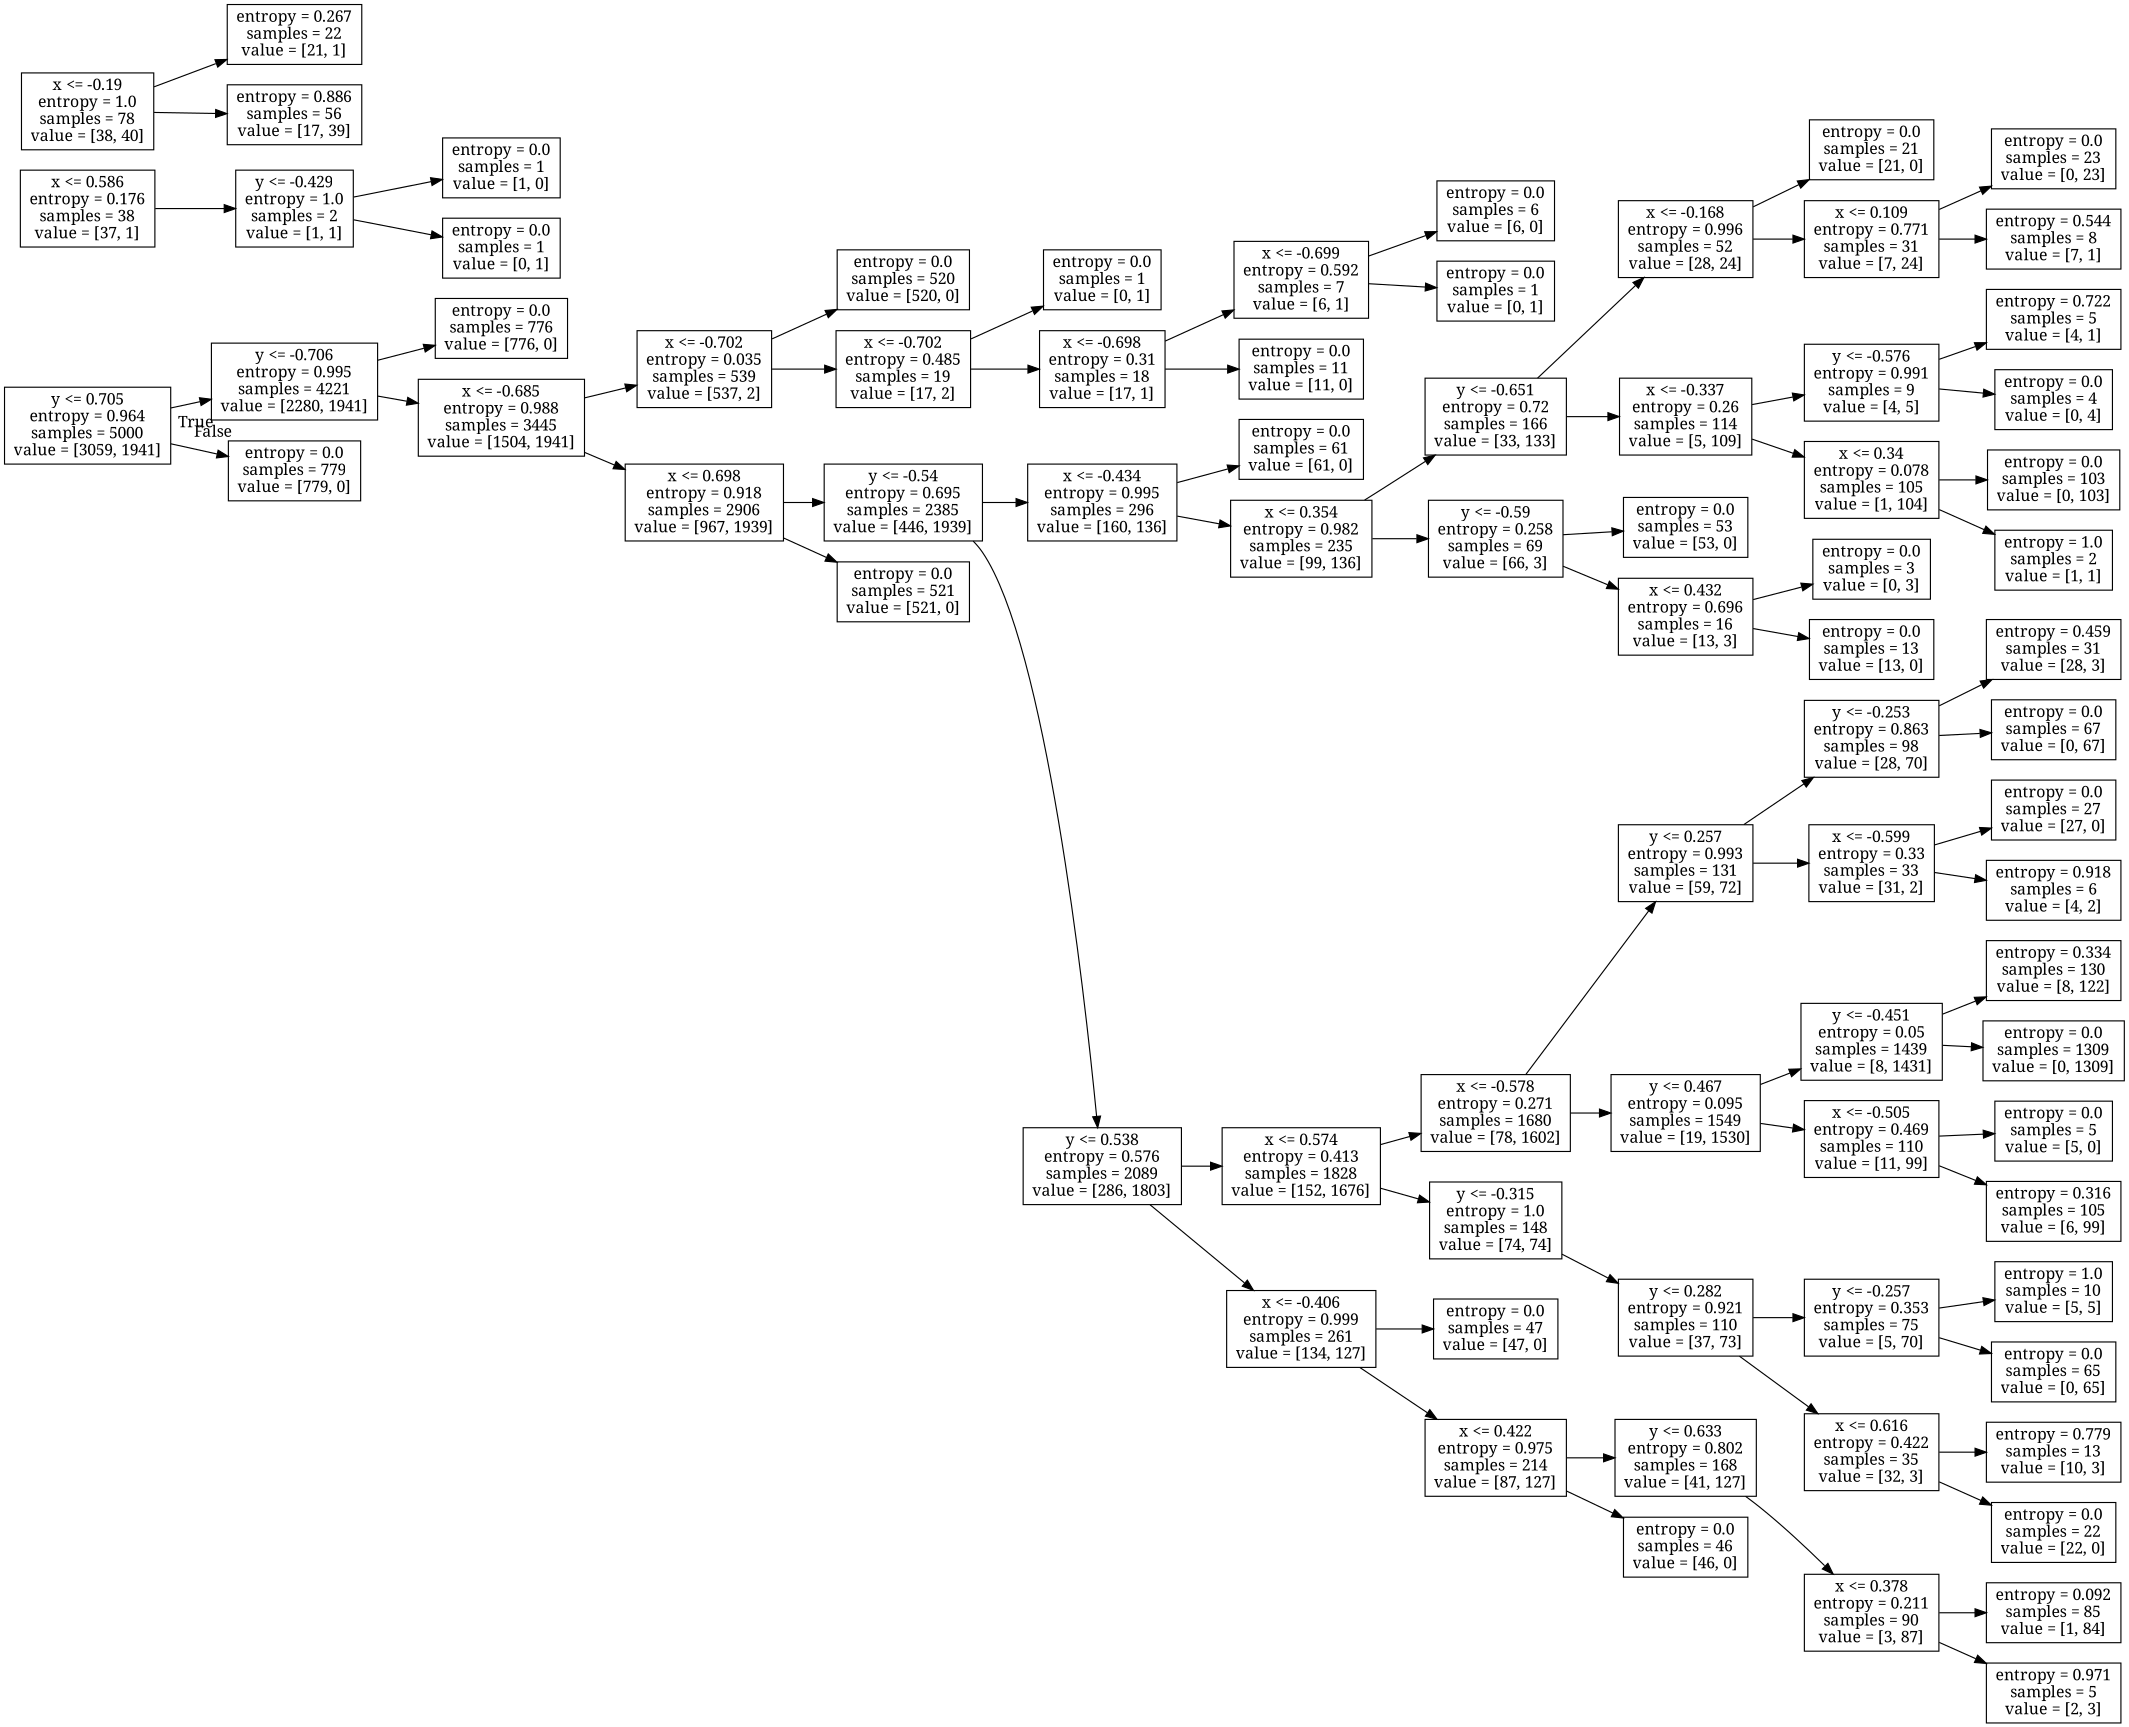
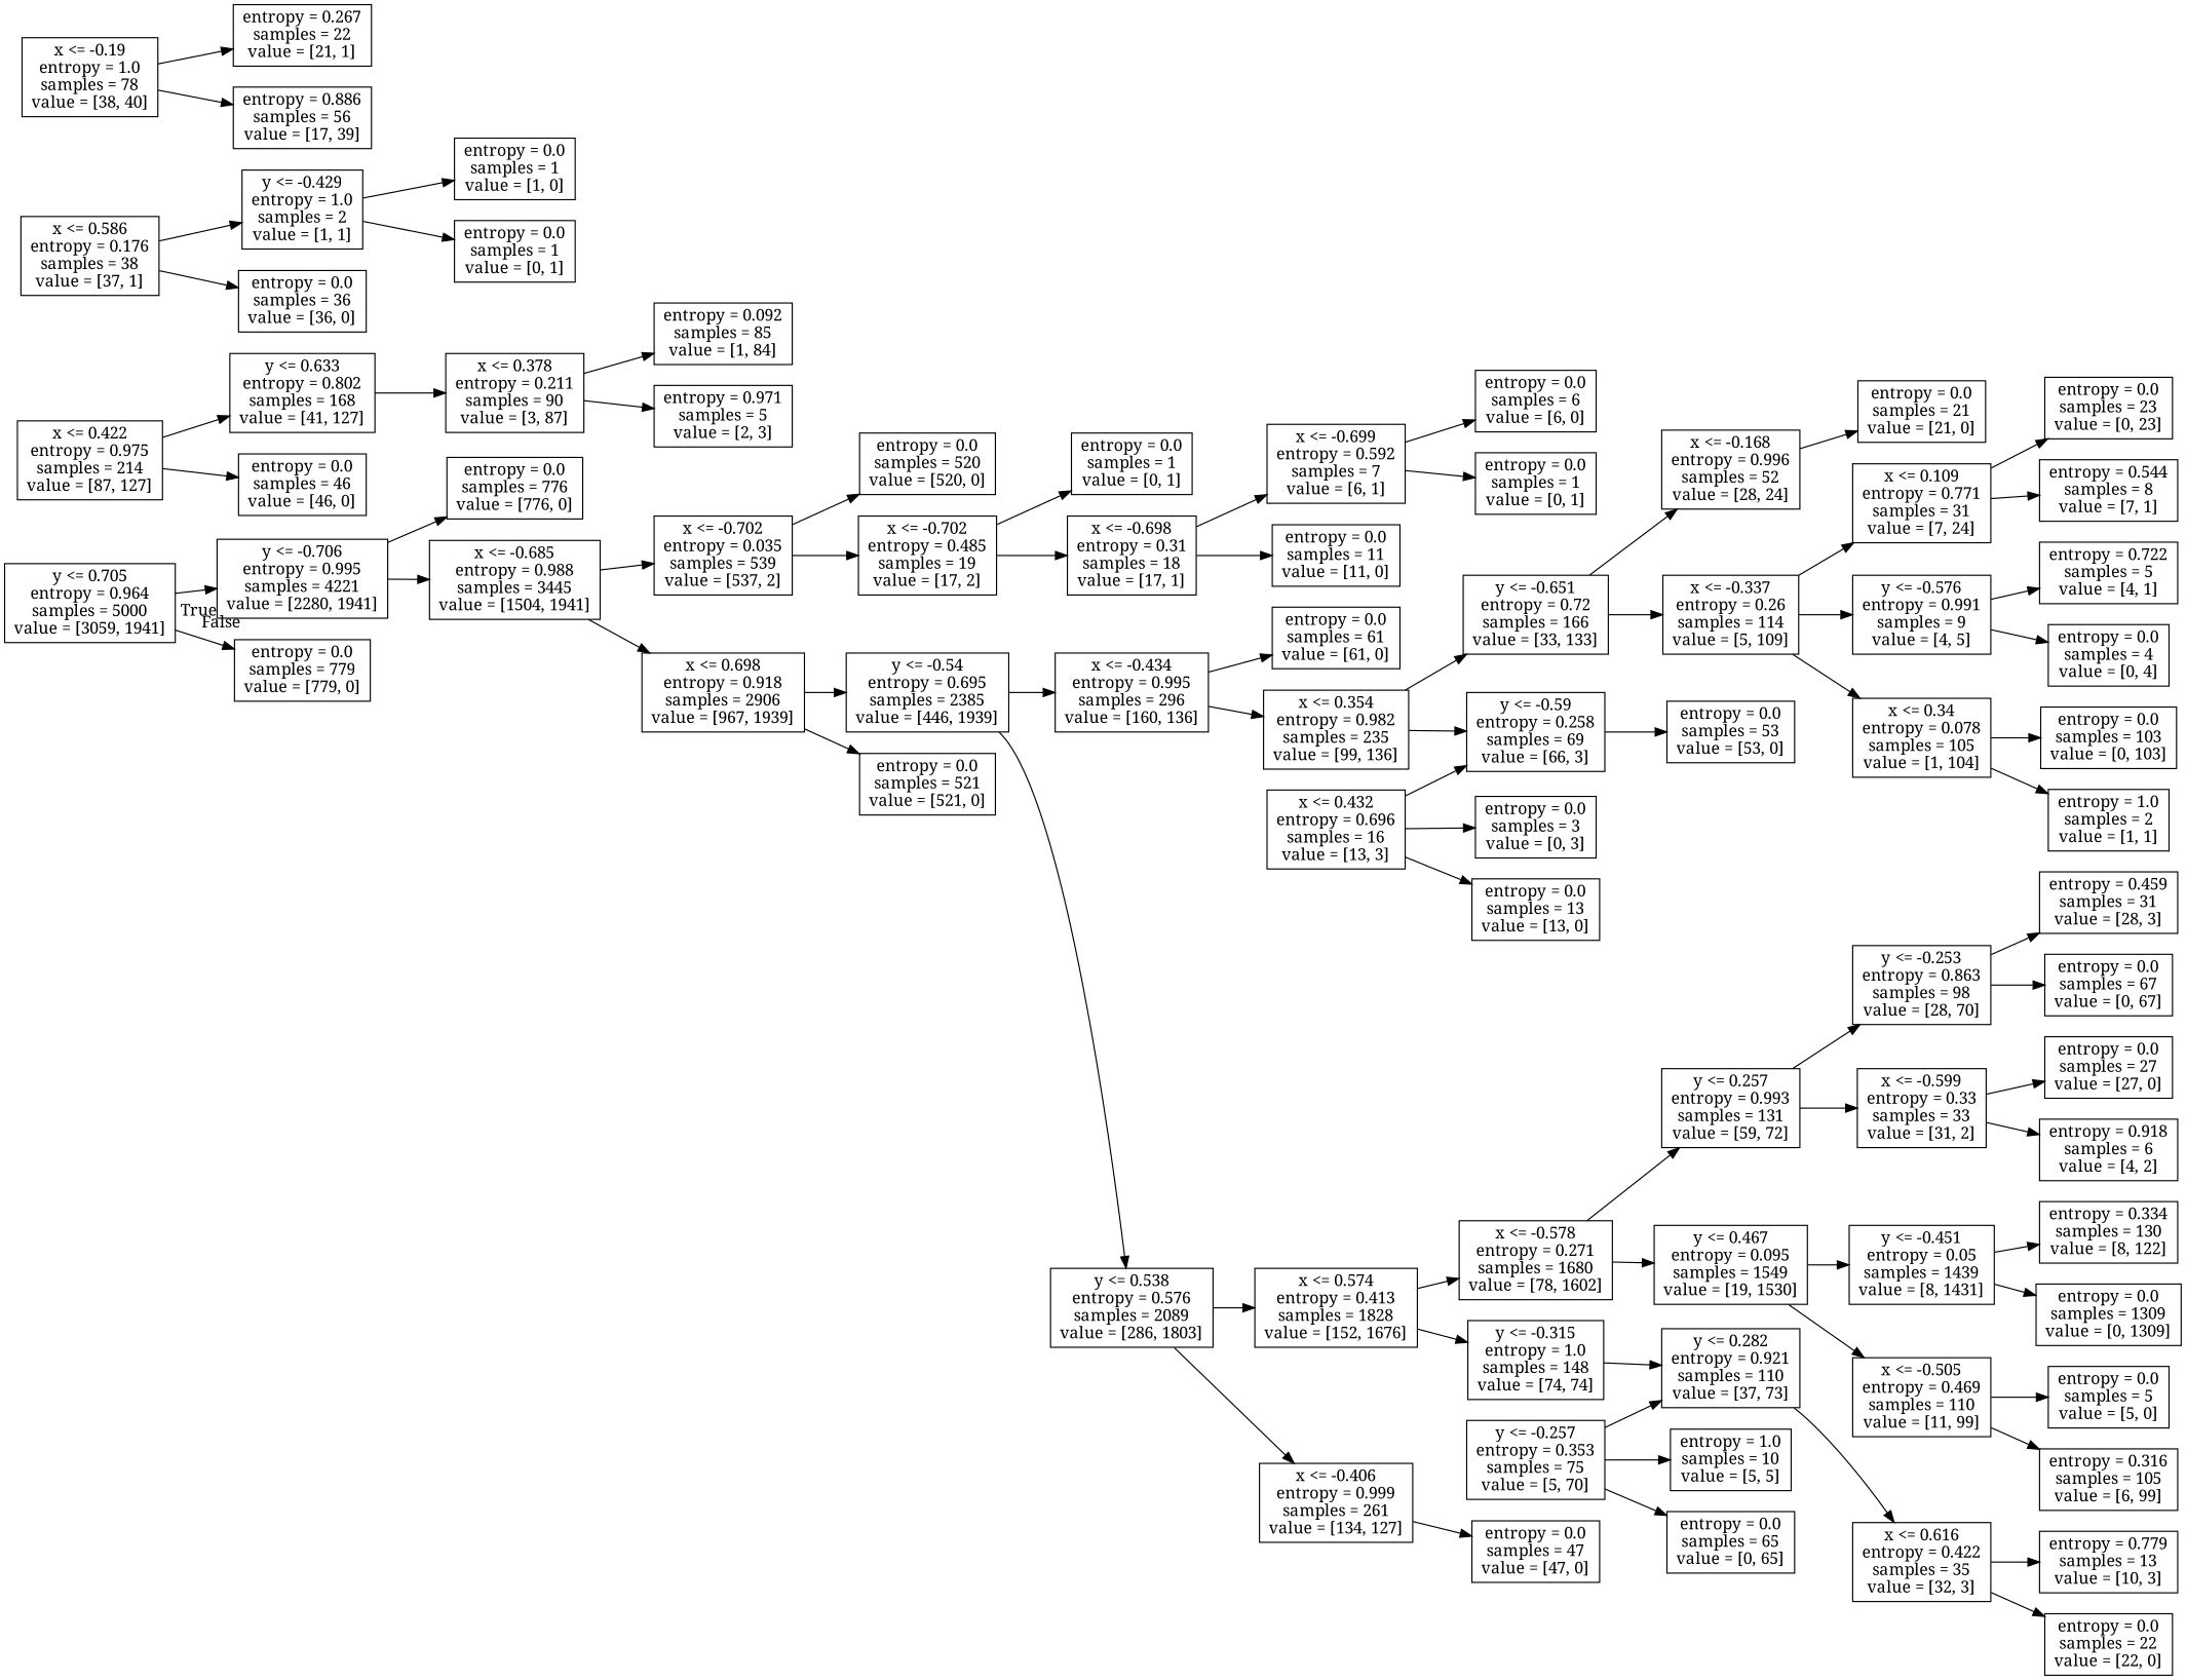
  digraph {
    fontname="Noto Serif"
    rankdir=LR
    node [fontname="Noto Serif" shape=box]
    edge [fontname="Noto Serif"]
    n1 [label="y <= 0.705\nentropy = 0.964\nsamples = 5000\nvalue = [3059, 1941]"]
    n2 [label="y <= -0.706\nentropy = 0.995\nsamples = 4221\nvalue = [2280, 1941]"]
    n3 [label="entropy = 0.0\nsamples = 779\nvalue = [779, 0]"]
    n4 [label="entropy = 0.0\nsamples = 776\nvalue = [776, 0]"]
    n5 [label="x <= -0.685\nentropy = 0.988\nsamples = 3445\nvalue = [1504, 1941]"]
    n6 [label="x <= -0.702\nentropy = 0.035\nsamples = 539\nvalue = [537, 2]"]
    n7 [label="x <= 0.698\nentropy = 0.918\nsamples = 2906\nvalue = [967, 1939]"]
    n8 [label="entropy = 0.0\nsamples = 520\nvalue = [520, 0]"]
    n9 [label="x <= -0.702\nentropy = 0.485\nsamples = 19\nvalue = [17, 2]"]
    n10 [label="y <= -0.54\nentropy = 0.695\nsamples = 2385\nvalue = [446, 1939]"]
    n11 [label="entropy = 0.0\nsamples = 521\nvalue = [521, 0]"]
    n12 [label="entropy = 0.0\nsamples = 1\nvalue = [0, 1]"]
    n13 [label="x <= -0.698\nentropy = 0.31\nsamples = 18\nvalue = [17, 1]"]
    n14 [label="x <= -0.699\nentropy = 0.592\nsamples = 7\nvalue = [6, 1]"]
    n15 [label="entropy = 0.0\nsamples = 11\nvalue = [11, 0]"]
    n16 [label="entropy = 0.0\nsamples = 6\nvalue = [6, 0]"]
    n17 [label="entropy = 0.0\nsamples = 1\nvalue = [0, 1]"]
    n18 [label="x <= -0.434\nentropy = 0.995\nsamples = 296\nvalue = [160, 136]"]
    n19 [label="y <= 0.538\nentropy = 0.576\nsamples = 2089\nvalue = [286, 1803]"]
    n20 [label="entropy = 0.0\nsamples = 61\nvalue = [61, 0]"]
    n21 [label="x <= 0.354\nentropy = 0.982\nsamples = 235\nvalue = [99, 136]"]
    n22 [label="x <= 0.574\nentropy = 0.413\nsamples = 1828\nvalue = [152, 1676]"]
    n23 [label="x <= -0.406\nentropy = 0.999\nsamples = 261\nvalue = [134, 127]"]
    n24 [label="y <= -0.651\nentropy = 0.72\nsamples = 166\nvalue = [33, 133]"]
    n25 [label="y <= -0.59\nentropy = 0.258\nsamples = 69\nvalue = [66, 3]"]
    n26 [label="x <= -0.168\nentropy = 0.996\nsamples = 52\nvalue = [28, 24]"]
    n27 [label="x <= -0.337\nentropy = 0.26\nsamples = 114\nvalue = [5, 109]"]
    n28 [label="entropy = 0.0\nsamples = 53\nvalue = [53, 0]"]
    n29 [label="x <= 0.432\nentropy = 0.696\nsamples = 16\nvalue = [13, 3]"]
    n30 [label="entropy = 0.0\nsamples = 21\nvalue = [21, 0]"]
    n31 [label="x <= 0.109\nentropy = 0.771\nsamples = 31\nvalue = [7, 24]"]
    n32 [label="y <= -0.576\nentropy = 0.991\nsamples = 9\nvalue = [4, 5]"]
    n33 [label="x <= 0.34\nentropy = 0.078\nsamples = 105\nvalue = [1, 104]"]
    n34 [label="entropy = 0.0\nsamples = 23\nvalue = [0, 23]"]
    n35 [label="entropy = 0.544\nsamples = 8\nvalue = [7, 1]"]
    n36 [label="entropy = 0.722\nsamples = 5\nvalue = [4, 1]"]
    n37 [label="entropy = 0.0\nsamples = 4\nvalue = [0, 4]"]
    n38 [label="entropy = 0.0\nsamples = 103\nvalue = [0, 103]"]
    n39 [label="entropy = 1.0\nsamples = 2\nvalue = [1, 1]"]
    n40 [label="entropy = 0.0\nsamples = 3\nvalue = [0, 3]"]
    n41 [label="entropy = 0.0\nsamples = 13\nvalue = [13, 0]"]
    n42 [label="x <= -0.578\nentropy = 0.271\nsamples = 1680\nvalue = [78, 1602]"]
    n43 [label="y <= -0.315\nentropy = 1.0\nsamples = 148\nvalue = [74, 74]"]
    n44 [label="entropy = 0.0\nsamples = 47\nvalue = [47, 0]"]
    n45 [label="x <= 0.422\nentropy = 0.975\nsamples = 214\nvalue = [87, 127]"]
    n46 [label="y <= 0.257\nentropy = 0.993\nsamples = 131\nvalue = [59, 72]"]
    n47 [label="y <= 0.467\nentropy = 0.095\nsamples = 1549\nvalue = [19, 1530]"]
    n48 [label="y <= 0.282\nentropy = 0.921\nsamples = 110\nvalue = [37, 73]"]
    n49 [label="y <= -0.253\nentropy = 0.863\nsamples = 98\nvalue = [28, 70]"]
    n50 [label="x <= -0.599\nentropy = 0.33\nsamples = 33\nvalue = [31, 2]"]
    n51 [label="y <= -0.451\nentropy = 0.05\nsamples = 1439\nvalue = [8, 1431]"]
    n52 [label="x <= -0.505\nentropy = 0.469\nsamples = 110\nvalue = [11, 99]"]
    n53 [label="entropy = 0.459\nsamples = 31\nvalue = [28, 3]"]
    n54 [label="entropy = 0.0\nsamples = 67\nvalue = [0, 67]"]
    n55 [label="entropy = 0.0\nsamples = 27\nvalue = [27, 0]"]
    n56 [label="entropy = 0.918\nsamples = 6\nvalue = [4, 2]"]
    n57 [label="entropy = 0.334\nsamples = 130\nvalue = [8, 122]"]
    n58 [label="entropy = 0.0\nsamples = 1309\nvalue = [0, 1309]"]
    n59 [label="entropy = 0.0\nsamples = 5\nvalue = [5, 0]"]
    n60 [label="entropy = 0.316\nsamples = 105\nvalue = [6, 99]"]
    n61 [label="x <= 0.586\nentropy = 0.176\nsamples = 38\nvalue = [37, 1]"]
    n62 [label="y <= -0.429\nentropy = 1.0\nsamples = 2\nvalue = [1, 1]"]
+   n63 [label="entropy = 0.0\nsamples = 36\nvalue = [36, 0]"]
    n64 [label="y <= -0.257\nentropy = 0.353\nsamples = 75\nvalue = [5, 70]"]
    n65 [label="x <= 0.616\nentropy = 0.422\nsamples = 35\nvalue = [32, 3]"]
    n66 [label="entropy = 0.0\nsamples = 1\nvalue = [1, 0]"]
    n67 [label="entropy = 0.0\nsamples = 1\nvalue = [0, 1]"]
    n68 [label="entropy = 1.0\nsamples = 10\nvalue = [5, 5]"]
    n69 [label="entropy = 0.0\nsamples = 65\nvalue = [0, 65]"]
    n70 [label="entropy = 0.779\nsamples = 13\nvalue = [10, 3]"]
    n71 [label="entropy = 0.0\nsamples = 22\nvalue = [22, 0]"]
    n72 [label="y <= 0.633\nentropy = 0.802\nsamples = 168\nvalue = [41, 127]"]
    n73 [label="entropy = 0.0\nsamples = 46\nvalue = [46, 0]"]
    n74 [label="x <= 0.378\nentropy = 0.211\nsamples = 90\nvalue = [3, 87]"]
    n75 [label="entropy = 0.092\nsamples = 85\nvalue = [1, 84]"]
    n76 [label="entropy = 0.971\nsamples = 5\nvalue = [2, 3]"]
    n77 [label="x <= -0.19\nentropy = 1.0\nsamples = 78\nvalue = [38, 40]"]
    n78 [label="entropy = 0.267\nsamples = 22\nvalue = [21, 1]"]
    n79 [label="entropy = 0.886\nsamples = 56\nvalue = [17, 39]"]
    n1 -> n2 [headlabel=True labelangle=45 labeldistance=2.5]
    n1 -> n3 [headlabel=False labelangle=-45 labeldistance=2.5]
    n2 -> n4
    n2 -> n5
    n5 -> n6
    n5 -> n7
    n6 -> n8
    n6 -> n9
    n7 -> n10
    n7 -> n11
    n9 -> n12
    n9 -> n13
    n10 -> n18
    n10 -> n19
    n13 -> n14
    n13 -> n15
    n14 -> n16
    n14 -> n17
    n18 -> n20
    n18 -> n21
    n19 -> n22
    n19 -> n23
    n21 -> n24
    n21 -> n25
    n22 -> n42
    n22 -> n43
    n23 -> n44
-   n23 -> n45
    n24 -> n26
    n24 -> n27
    n25 -> n28
-   n25 -> n29
+   n29 -> n25
    n26 -> n30
-   n26 -> n31
+   n27 -> n31
    n27 -> n32
    n27 -> n33
    n29 -> n40
    n29 -> n41
    n31 -> n34
    n31 -> n35
    n32 -> n36
    n32 -> n37
    n33 -> n38
    n33 -> n39
    n42 -> n46
    n42 -> n47
    n43 -> n48
    n45 -> n72
    n45 -> n73
    n46 -> n49
    n46 -> n50
    n47 -> n51
    n47 -> n52
-   n48 -> n64
+   n64 -> n48
    n48 -> n65
    n49 -> n53
    n49 -> n54
    n50 -> n55
    n50 -> n56
    n51 -> n57
    n51 -> n58
    n52 -> n59
    n52 -> n60
    n61 -> n62
+   n61 -> n63
    n62 -> n66
    n62 -> n67
    n64 -> n68
    n64 -> n69
    n65 -> n70
    n65 -> n71
    n72 -> n74
    n74 -> n75
    n74 -> n76
    n77 -> n78
    n77 -> n79
  }
